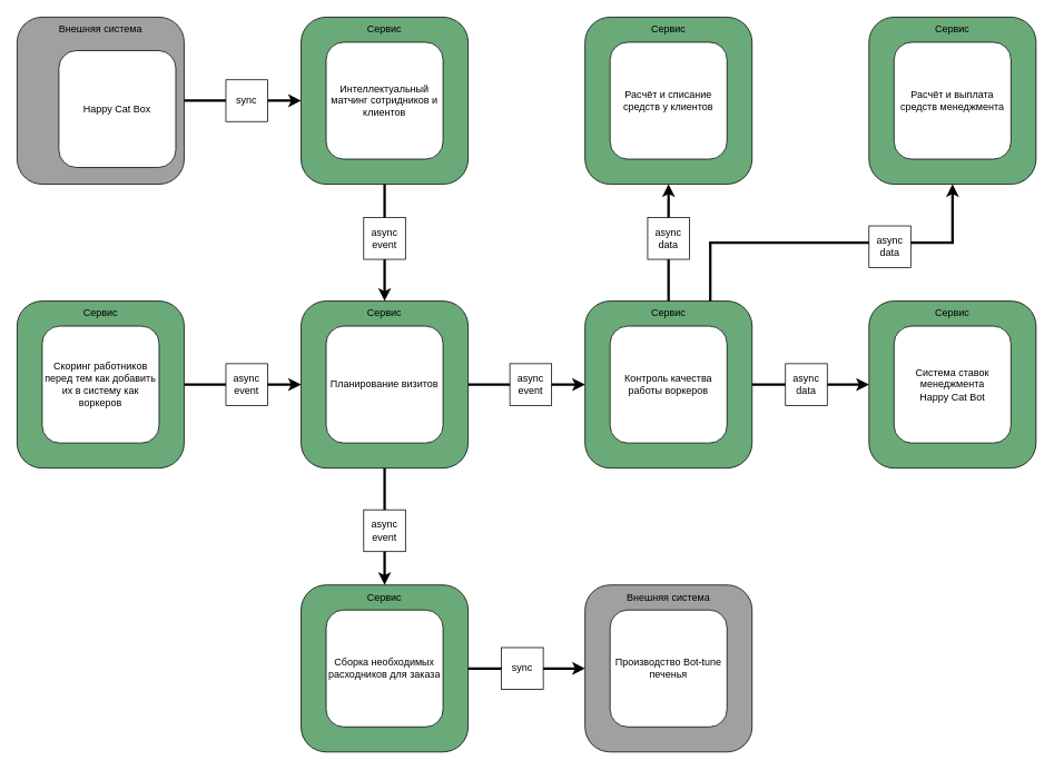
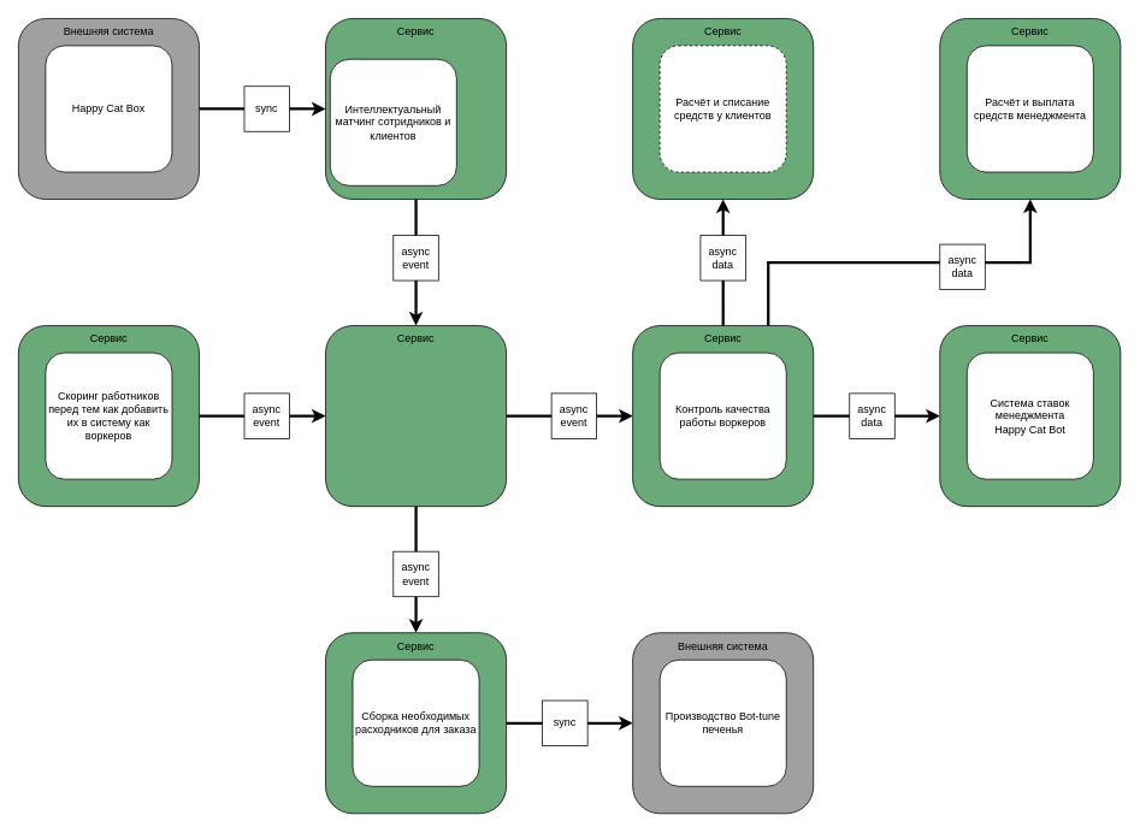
  <mxCell id="0" />
  <mxCell id="1" parent="0" />
  <mxCell id="2" value="" style="rounded=1;whiteSpace=wrap;html=1;fillColor=#A0A0A0;" vertex="1" parent="1"><mxGeometry x="700" y="700" width="200" height="200" as="geometry" /></mxCell>
  <mxCell id="3" style="edgeStyle=orthogonalEdgeStyle;rounded=0;orthogonalLoop=1;jettySize=auto;html=1;entryX=0;entryY=0.5;entryDx=0;entryDy=0;strokeWidth=3;" edge="1" parent="1" source="4" target="8"><mxGeometry relative="1" as="geometry" /></mxCell>
  <mxCell id="4" value="" style="rounded=1;whiteSpace=wrap;html=1;fillColor=#A0A0A0;" vertex="1" parent="1"><mxGeometry x="20" y="20" width="200" height="200" as="geometry" /></mxCell>
- <mxCell id="5" value="Happy Cat Box" style="rounded=1;whiteSpace=wrap;html=1;" vertex="1" parent="1"><mxGeometry x="70" y="60" width="140" height="140" as="geometry" /></mxCell>
+ <mxCell id="5" value="Happy Cat Box" style="rounded=1;whiteSpace=wrap;html=1;" vertex="1" parent="1"><mxGeometry x="50" y="50" width="140" height="140" as="geometry" /></mxCell>
  <mxCell id="6" value="Внешняя система" style="text;html=1;strokeColor=none;fillColor=none;align=center;verticalAlign=middle;whiteSpace=wrap;rounded=0;" vertex="1" parent="1"><mxGeometry x="20" y="20" width="200" height="30" as="geometry" /></mxCell>
  <mxCell id="7" style="edgeStyle=orthogonalEdgeStyle;rounded=0;orthogonalLoop=1;jettySize=auto;html=1;entryX=0.5;entryY=0;entryDx=0;entryDy=0;strokeWidth=3;" edge="1" parent="1" source="8" target="19"><mxGeometry relative="1" as="geometry" /></mxCell>
  <mxCell id="8" value="" style="rounded=1;whiteSpace=wrap;html=1;fillColor=#6AAA78;" vertex="1" parent="1"><mxGeometry x="360" y="20" width="200" height="200" as="geometry" /></mxCell>
- <mxCell id="9" value="Интеллектуальный матчинг сотридников и клиентов" style="rounded=1;whiteSpace=wrap;html=1;" vertex="1" parent="1"><mxGeometry x="390" y="50" width="140" height="140" as="geometry" /></mxCell>
+ <mxCell id="9" value="Интеллектуальный матчинг сотридников и клиентов" style="rounded=1;whiteSpace=wrap;html=1;" vertex="1" parent="1"><mxGeometry x="365" y="65" width="140" height="140" as="geometry" /></mxCell>
  <mxCell id="10" value="Сервис" style="text;html=1;strokeColor=none;fillColor=none;align=center;verticalAlign=middle;whiteSpace=wrap;rounded=0;" vertex="1" parent="1"><mxGeometry x="360" y="20" width="200" height="30" as="geometry" /></mxCell>
  <mxCell id="11" style="edgeStyle=orthogonalEdgeStyle;rounded=0;orthogonalLoop=1;jettySize=auto;html=1;entryX=0.5;entryY=0;entryDx=0;entryDy=0;strokeWidth=3;" edge="1" parent="1" source="13" target="29"><mxGeometry relative="1" as="geometry" /></mxCell>
  <mxCell id="12" style="edgeStyle=orthogonalEdgeStyle;rounded=0;orthogonalLoop=1;jettySize=auto;html=1;entryX=0;entryY=0.5;entryDx=0;entryDy=0;strokeWidth=3;" edge="1" parent="1" source="13" target="21"><mxGeometry relative="1" as="geometry" /></mxCell>
  <mxCell id="13" value="" style="rounded=1;whiteSpace=wrap;html=1;fillColor=#6AAA78;" vertex="1" parent="1"><mxGeometry x="360" y="360" width="200" height="200" as="geometry" /></mxCell>
- <mxCell id="14" value="Планирование визитов" style="rounded=1;whiteSpace=wrap;html=1;" vertex="1" parent="1"><mxGeometry x="390" y="390" width="140" height="140" as="geometry" /></mxCell>
  <mxCell id="15" style="edgeStyle=orthogonalEdgeStyle;rounded=0;orthogonalLoop=1;jettySize=auto;html=1;entryX=0;entryY=0.5;entryDx=0;entryDy=0;strokeWidth=3;" edge="1" parent="1" source="16" target="13"><mxGeometry relative="1" as="geometry" /></mxCell>
  <mxCell id="16" value="" style="rounded=1;whiteSpace=wrap;html=1;fillColor=#6AAA78;" vertex="1" parent="1"><mxGeometry x="20" y="360" width="200" height="200" as="geometry" /></mxCell>
  <mxCell id="17" value="Скоринг работников перед тем как добавить их в систему как воркеров" style="rounded=1;whiteSpace=wrap;html=1;" vertex="1" parent="1"><mxGeometry x="50" y="390" width="140" height="140" as="geometry" /></mxCell>
  <mxCell id="18" value="Сервис" style="text;html=1;strokeColor=none;fillColor=none;align=center;verticalAlign=middle;whiteSpace=wrap;rounded=0;" vertex="1" parent="1"><mxGeometry x="20" y="360" width="200" height="30" as="geometry" /></mxCell>
  <mxCell id="19" value="Сервис" style="text;html=1;strokeColor=none;fillColor=none;align=center;verticalAlign=middle;whiteSpace=wrap;rounded=0;" vertex="1" parent="1"><mxGeometry x="360" y="360" width="200" height="30" as="geometry" /></mxCell>
  <mxCell id="20" style="edgeStyle=orthogonalEdgeStyle;rounded=0;orthogonalLoop=1;jettySize=auto;html=1;entryX=0;entryY=0.5;entryDx=0;entryDy=0;strokeWidth=3;" edge="1" parent="1" source="21" target="35"><mxGeometry relative="1" as="geometry" /></mxCell>
  <mxCell id="21" value="" style="rounded=1;whiteSpace=wrap;html=1;fillColor=#6AAA78;" vertex="1" parent="1"><mxGeometry x="700" y="360" width="200" height="200" as="geometry" /></mxCell>
  <mxCell id="22" value="Контроль качества работы воркеров" style="rounded=1;whiteSpace=wrap;html=1;" vertex="1" parent="1"><mxGeometry x="730" y="390" width="140" height="140" as="geometry" /></mxCell>
  <mxCell id="23" style="edgeStyle=orthogonalEdgeStyle;rounded=0;orthogonalLoop=1;jettySize=auto;html=1;entryX=0.5;entryY=1;entryDx=0;entryDy=0;strokeWidth=3;" edge="1" parent="1" source="25" target="32"><mxGeometry relative="1" as="geometry" /></mxCell>
  <mxCell id="24" style="edgeStyle=orthogonalEdgeStyle;rounded=0;orthogonalLoop=1;jettySize=auto;html=1;exitX=0.75;exitY=0;exitDx=0;exitDy=0;entryX=0.5;entryY=1;entryDx=0;entryDy=0;strokeWidth=3;" edge="1" parent="1" source="25" target="38"><mxGeometry relative="1" as="geometry" /></mxCell>
  <mxCell id="25" value="Сервис" style="text;html=1;strokeColor=none;fillColor=none;align=center;verticalAlign=middle;whiteSpace=wrap;rounded=0;" vertex="1" parent="1"><mxGeometry x="700" y="360" width="200" height="30" as="geometry" /></mxCell>
  <mxCell id="26" style="edgeStyle=orthogonalEdgeStyle;rounded=0;orthogonalLoop=1;jettySize=auto;html=1;entryX=0;entryY=0.5;entryDx=0;entryDy=0;strokeWidth=3;" edge="1" parent="1" source="27" target="2"><mxGeometry relative="1" as="geometry" /></mxCell>
  <mxCell id="27" value="" style="rounded=1;whiteSpace=wrap;html=1;fillColor=#6AAA78;" vertex="1" parent="1"><mxGeometry x="360" y="700" width="200" height="200" as="geometry" /></mxCell>
  <mxCell id="28" value="Сборка необходимых расходников для заказа" style="rounded=1;whiteSpace=wrap;html=1;" vertex="1" parent="1"><mxGeometry x="390" y="730" width="140" height="140" as="geometry" /></mxCell>
  <mxCell id="29" value="Сервис" style="text;html=1;strokeColor=none;fillColor=none;align=center;verticalAlign=middle;whiteSpace=wrap;rounded=0;" vertex="1" parent="1"><mxGeometry x="360" y="700" width="200" height="30" as="geometry" /></mxCell>
  <mxCell id="30" value="Производство Bot-tune печенья" style="rounded=1;whiteSpace=wrap;html=1;" vertex="1" parent="1"><mxGeometry x="730" y="730" width="140" height="140" as="geometry" /></mxCell>
  <mxCell id="31" value="Внешняя система" style="text;html=1;strokeColor=none;fillColor=none;align=center;verticalAlign=middle;whiteSpace=wrap;rounded=0;" vertex="1" parent="1"><mxGeometry x="700" y="700" width="200" height="30" as="geometry" /></mxCell>
  <mxCell id="32" value="" style="rounded=1;whiteSpace=wrap;html=1;fillColor=#6AAA78;" vertex="1" parent="1"><mxGeometry x="700" y="20" width="200" height="200" as="geometry" /></mxCell>
- <mxCell id="33" value="Расчёт и списание средств у клиентов" style="rounded=1;whiteSpace=wrap;html=1;" vertex="1" parent="1"><mxGeometry x="730" y="50" width="140" height="140" as="geometry" /></mxCell>
+ <mxCell id="33" value="Расчёт и списание средств у клиентов" style="rounded=1;whiteSpace=wrap;html=1;dashed=1;" vertex="1" parent="1"><mxGeometry x="730" y="50" width="140" height="140" as="geometry" /></mxCell>
  <mxCell id="34" value="Сервис" style="text;html=1;strokeColor=none;fillColor=none;align=center;verticalAlign=middle;whiteSpace=wrap;rounded=0;" vertex="1" parent="1"><mxGeometry x="700" y="20" width="200" height="30" as="geometry" /></mxCell>
  <mxCell id="35" value="" style="rounded=1;whiteSpace=wrap;html=1;fillColor=#6AAA78;" vertex="1" parent="1"><mxGeometry x="1040" y="360" width="200" height="200" as="geometry" /></mxCell>
  <mxCell id="36" value="Система ставок менеджмента&lt;br&gt;Happy Cat Bot" style="rounded=1;whiteSpace=wrap;html=1;" vertex="1" parent="1"><mxGeometry x="1070" y="390" width="140" height="140" as="geometry" /></mxCell>
  <mxCell id="37" value="Сервис" style="text;html=1;strokeColor=none;fillColor=none;align=center;verticalAlign=middle;whiteSpace=wrap;rounded=0;" vertex="1" parent="1"><mxGeometry x="1040" y="360" width="200" height="30" as="geometry" /></mxCell>
  <mxCell id="38" value="" style="rounded=1;whiteSpace=wrap;html=1;fillColor=#6AAA78;" vertex="1" parent="1"><mxGeometry x="1040" y="20" width="200" height="200" as="geometry" /></mxCell>
  <mxCell id="39" value="Расчёт и выплата средств менеджмента" style="rounded=1;whiteSpace=wrap;html=1;" vertex="1" parent="1"><mxGeometry x="1070" y="50" width="140" height="140" as="geometry" /></mxCell>
  <mxCell id="40" value="Сервис" style="text;html=1;strokeColor=none;fillColor=none;align=center;verticalAlign=middle;whiteSpace=wrap;rounded=0;" vertex="1" parent="1"><mxGeometry x="1040" y="20" width="200" height="30" as="geometry" /></mxCell>
  <mxCell id="41" value="sync" style="rounded=0;whiteSpace=wrap;html=1;" vertex="1" parent="1"><mxGeometry x="270" y="95" width="50" height="50" as="geometry" /></mxCell>
  <mxCell id="42" value="async&lt;br&gt;event" style="rounded=0;whiteSpace=wrap;html=1;" vertex="1" parent="1"><mxGeometry x="435" y="260" width="50" height="50" as="geometry" /></mxCell>
  <mxCell id="43" value="async&lt;br&gt;event" style="rounded=0;whiteSpace=wrap;html=1;" vertex="1" parent="1"><mxGeometry x="270" y="435" width="50" height="50" as="geometry" /></mxCell>
  <mxCell id="44" value="async&lt;br&gt;event" style="rounded=0;whiteSpace=wrap;html=1;" vertex="1" parent="1"><mxGeometry x="610" y="435" width="50" height="50" as="geometry" /></mxCell>
  <mxCell id="45" value="async&lt;br&gt;event" style="rounded=0;whiteSpace=wrap;html=1;" vertex="1" parent="1"><mxGeometry x="435" y="610" width="50" height="50" as="geometry" /></mxCell>
  <mxCell id="46" value="sync" style="rounded=0;whiteSpace=wrap;html=1;" vertex="1" parent="1"><mxGeometry x="600" y="775" width="50" height="50" as="geometry" /></mxCell>
  <mxCell id="47" value="async&lt;br&gt;data" style="rounded=0;whiteSpace=wrap;html=1;" vertex="1" parent="1"><mxGeometry x="940" y="435" width="50" height="50" as="geometry" /></mxCell>
  <mxCell id="48" value="async&lt;br&gt;data" style="rounded=0;whiteSpace=wrap;html=1;" vertex="1" parent="1"><mxGeometry x="775" y="260" width="50" height="50" as="geometry" /></mxCell>
  <mxCell id="49" value="async&lt;br&gt;data" style="rounded=0;whiteSpace=wrap;html=1;" vertex="1" parent="1"><mxGeometry x="1040" y="270" width="50" height="50" as="geometry" /></mxCell>
